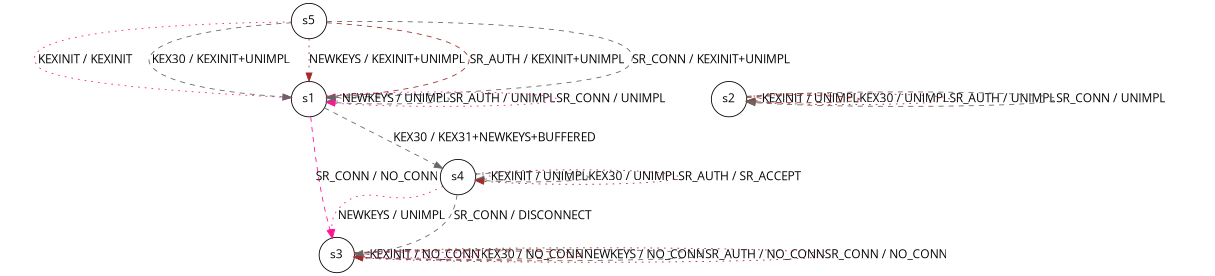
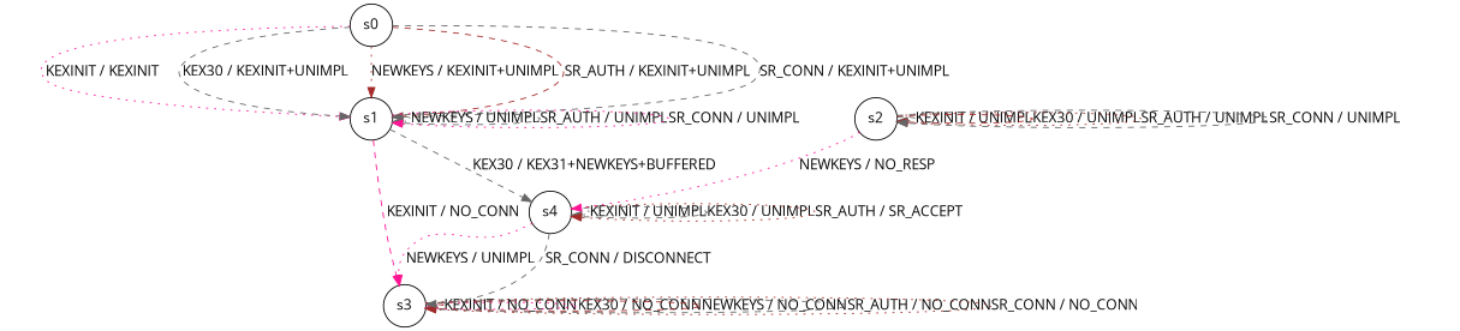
  digraph {
    fontname="Open Sans"
    node [fontname="Open Sans" shape=circle]
    edge [color=gray40 fontname="Open Sans" style=dashed]
-   n1 [label=s5]
+   n1 [label=s0]
    n2 [label=s1]
    n3 [label=s3]
    n4 [label=s4]
    n5 [label=s2]
    n1 -> n2 [color=deeppink label="KEXINIT / KEXINIT" style=dotted]
    n1 -> n2 [label="KEX30 / KEXINIT+UNIMPL"]
    n1 -> n2 [color=brown label="NEWKEYS / KEXINIT+UNIMPL" style=dotted]
    n1 -> n2 [color=brown label="SR_AUTH / KEXINIT+UNIMPL"]
    n1 -> n2 [label="SR_CONN / KEXINIT+UNIMPL"]
    n2 -> n2 [label="NEWKEYS / UNIMPL" style=dotted]
    n2 -> n2 [label="SR_AUTH / UNIMPL"]
    n2 -> n2 [color=deeppink label="SR_CONN / UNIMPL" style=dotted]
-   n2 -> n3 [color=deeppink label="SR_CONN / NO_CONN"]
+   n2 -> n3 [color=deeppink label="KEXINIT / NO_CONN"]
    n2 -> n4 [label="KEX30 / KEX31+NEWKEYS+BUFFERED"]
    n3 -> n3 [color=brown label="KEXINIT / NO_CONN"]
    n3 -> n3 [color=deeppink label="KEX30 / NO_CONN" style=dotted]
    n3 -> n3 [color=brown label="NEWKEYS / NO_CONN"]
    n3 -> n3 [label="SR_AUTH / NO_CONN"]
    n3 -> n3 [color=brown label="SR_CONN / NO_CONN" style=dotted]
    n4 -> n3 [color=deeppink label="NEWKEYS / UNIMPL" style=dotted]
    n4 -> n3 [label="SR_CONN / DISCONNECT"]
    n4 -> n4 [label="KEXINIT / UNIMPL" style=dotted]
    n4 -> n4 [label="KEX30 / UNIMPL"]
    n4 -> n4 [color=brown label="SR_AUTH / SR_ACCEPT" style=dotted]
+   n5 -> n4 [color=deeppink label="NEWKEYS / NO_RESP" style=dotted]
    n5 -> n5 [label="KEXINIT / UNIMPL"]
    n5 -> n5 [color=brown label="KEX30 / UNIMPL"]
    n5 -> n5 [color=brown label="SR_AUTH / UNIMPL" style=dotted]
    n5 -> n5 [label="SR_CONN / UNIMPL"]
  }
